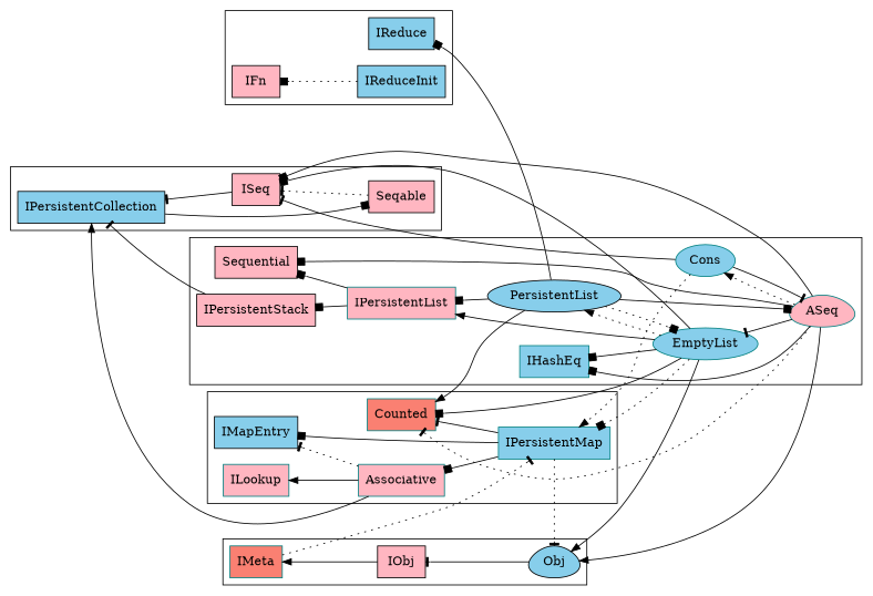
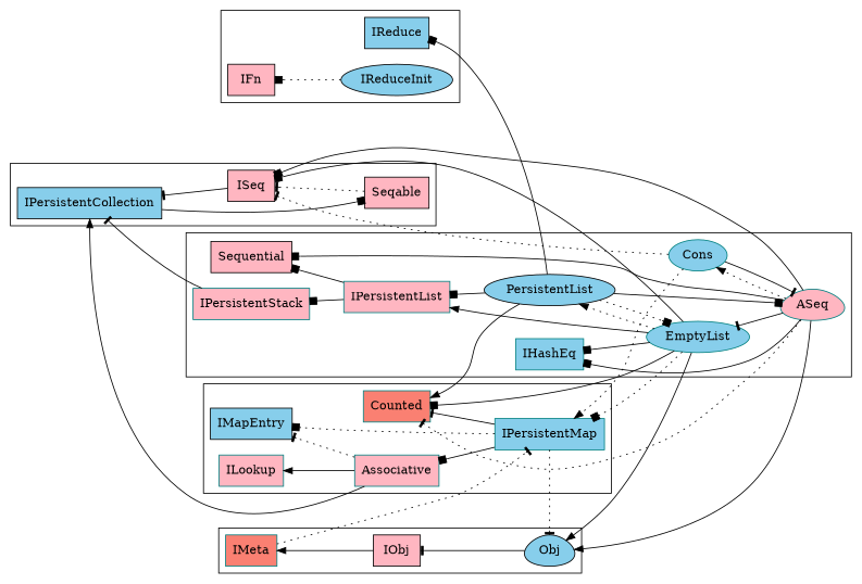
  strict digraph {
    rankdir=RL
    node [color=black fillcolor=lightpink shape=box style=filled]
    edge [arrowhead=box style=solid]
    Seqable
    ISeq
    IPersistentCollection [fillcolor=skyblue]
    IMeta [color=teal fillcolor=salmon]
    IObj
    Obj [fillcolor=skyblue shape=egg]
    IFn
    IReduce [fillcolor=skyblue]
-   IReduceInit [fillcolor=skyblue]
+   IReduceInit [fillcolor=skyblue shape=ellipse]
    ILookup [color=teal]
    IMapEntry [fillcolor=skyblue]
    Associative [color=teal]
    IPersistentMap [color=teal fillcolor=skyblue]
    Counted [color=teal fillcolor=salmon]
    ASeq [color=teal shape=egg]
    IHashEq [color=teal fillcolor=skyblue]
    Sequential
    Cons [color=teal fillcolor=skyblue shape=ellipse]
    EmptyList [color=teal fillcolor=skyblue shape=ellipse]
    IPersistentList [color=teal]
-   IPersistentStack
+   IPersistentStack [color=teal]
    PersistentList [fillcolor=skyblue shape=ellipse]
    subgraph cluster_1 {
      Seqable
      ISeq
      IPersistentCollection
    }
    subgraph cluster_2 {
      IMeta
      IObj
      Obj
    }
    subgraph cluster_3 {
      IFn
      IReduce
      IReduceInit
    }
    subgraph cluster_4 {
      ILookup
      IMapEntry
      Associative
      IPersistentMap
      Counted
    }
    subgraph cluster_5 {
      ASeq
      IHashEq
      Sequential
      Cons
      EmptyList
      IPersistentList
      IPersistentStack
      PersistentList
    }
    Seqable -> ISeq [arrowhead=tee style=dotted]
    ISeq -> IPersistentCollection [arrowhead=tee]
    IPersistentCollection -> Seqable
    IMeta -> IPersistentMap [arrowhead=tee style=dotted]
    IObj -> IMeta [arrowhead=normal]
    Obj -> IObj [arrowhead=tee]
    IReduceInit -> IFn [style=dotted]
    Associative -> IPersistentCollection [arrowhead=normal]
    Associative -> ILookup [arrowhead=normal]
    Associative -> IMapEntry [arrowhead=tee style=dotted]
    IPersistentMap -> Obj [arrowhead=tee style=dotted]
-   IPersistentMap -> IMapEntry
+   IPersistentMap -> IMapEntry [style=dotted]
    IPersistentMap -> Associative
    IPersistentMap -> Counted [arrowhead=tee]
    ASeq -> ISeq
    ASeq -> Obj [arrowhead=normal]
    ASeq -> Counted [arrowhead=tee style=dotted]
    ASeq -> IHashEq
    ASeq -> Sequential
    ASeq -> Cons [arrowhead=normal style=dotted]
    ASeq -> EmptyList [arrowhead=tee]
-   Cons -> ISeq [arrowhead=tee]
+   Cons -> ISeq [arrowhead=tee style=dotted]
    Cons -> IPersistentMap [arrowhead=normal style=dotted]
    Cons -> ASeq [arrowhead=tee]
    EmptyList -> ISeq
    EmptyList -> Obj [arrowhead=normal]
    EmptyList -> IPersistentMap [style=dotted]
    EmptyList -> Counted
    EmptyList -> IHashEq
    EmptyList -> IPersistentList [arrowhead=normal]
    EmptyList -> PersistentList [arrowhead=normal style=dotted]
    IPersistentList -> Sequential
    IPersistentList -> IPersistentStack
    IPersistentStack -> IPersistentCollection [arrowhead=tee]
    PersistentList -> IReduce
    PersistentList -> Counted [arrowhead=normal]
    PersistentList -> ASeq
    PersistentList -> EmptyList [style=dotted]
    PersistentList -> IPersistentList
  }
